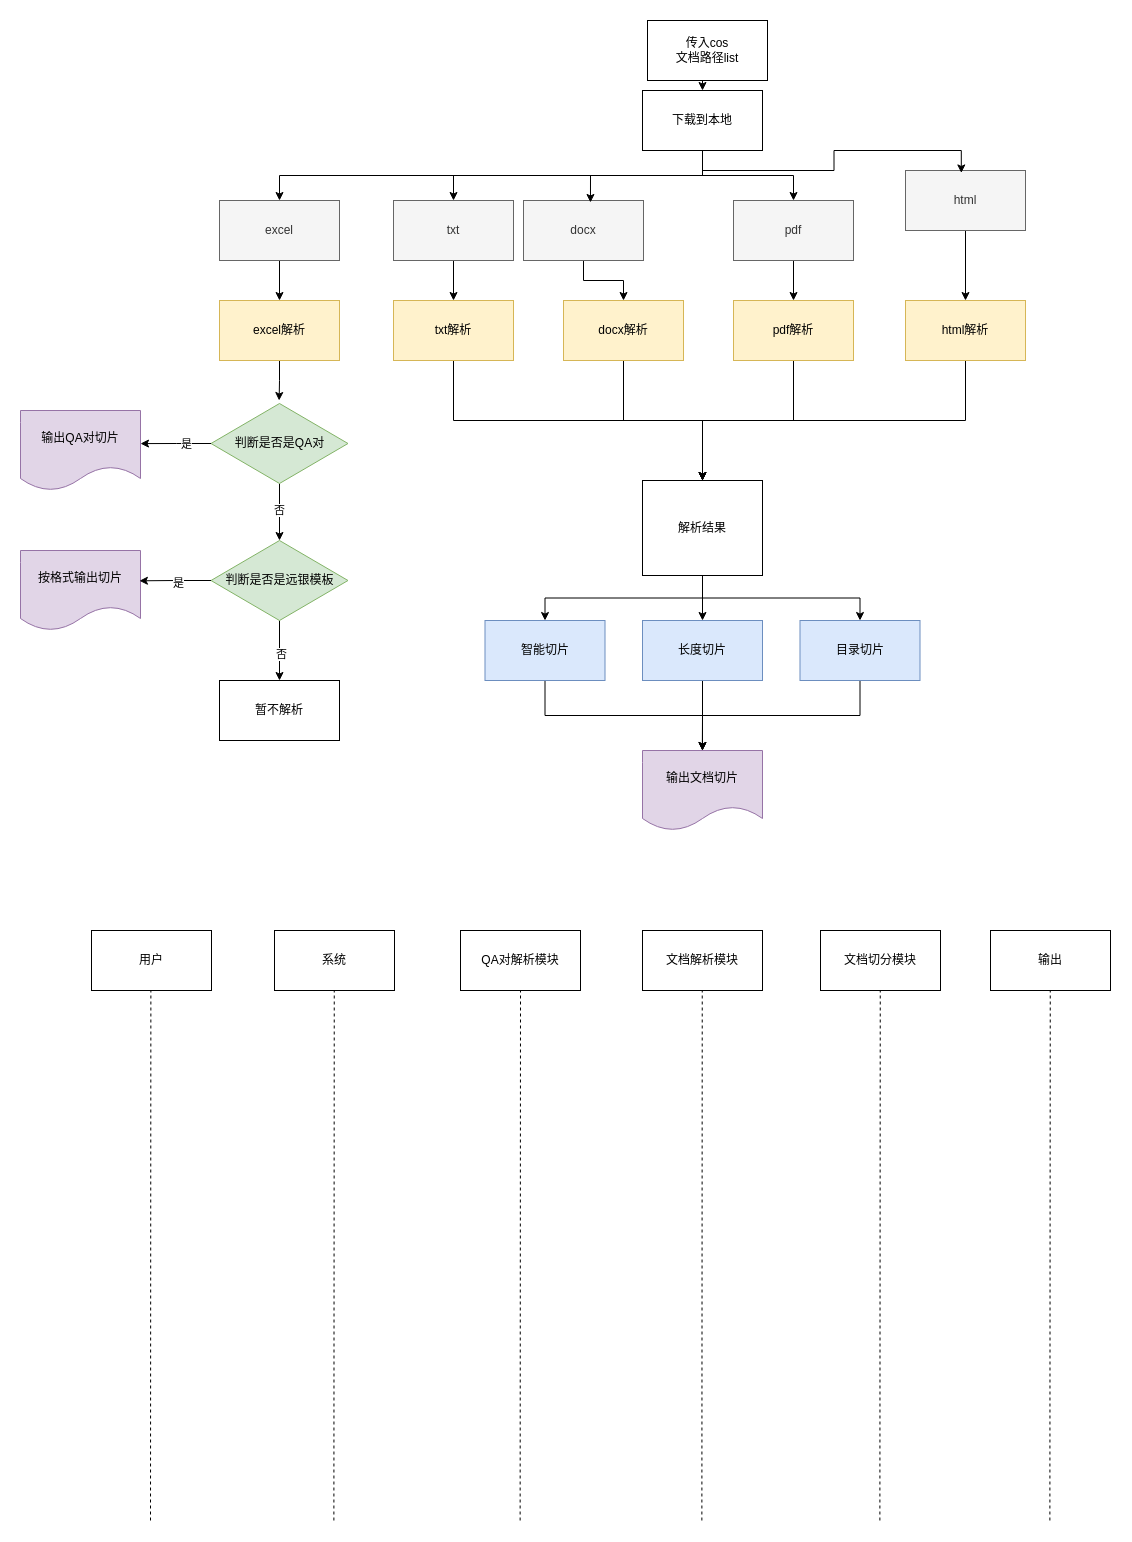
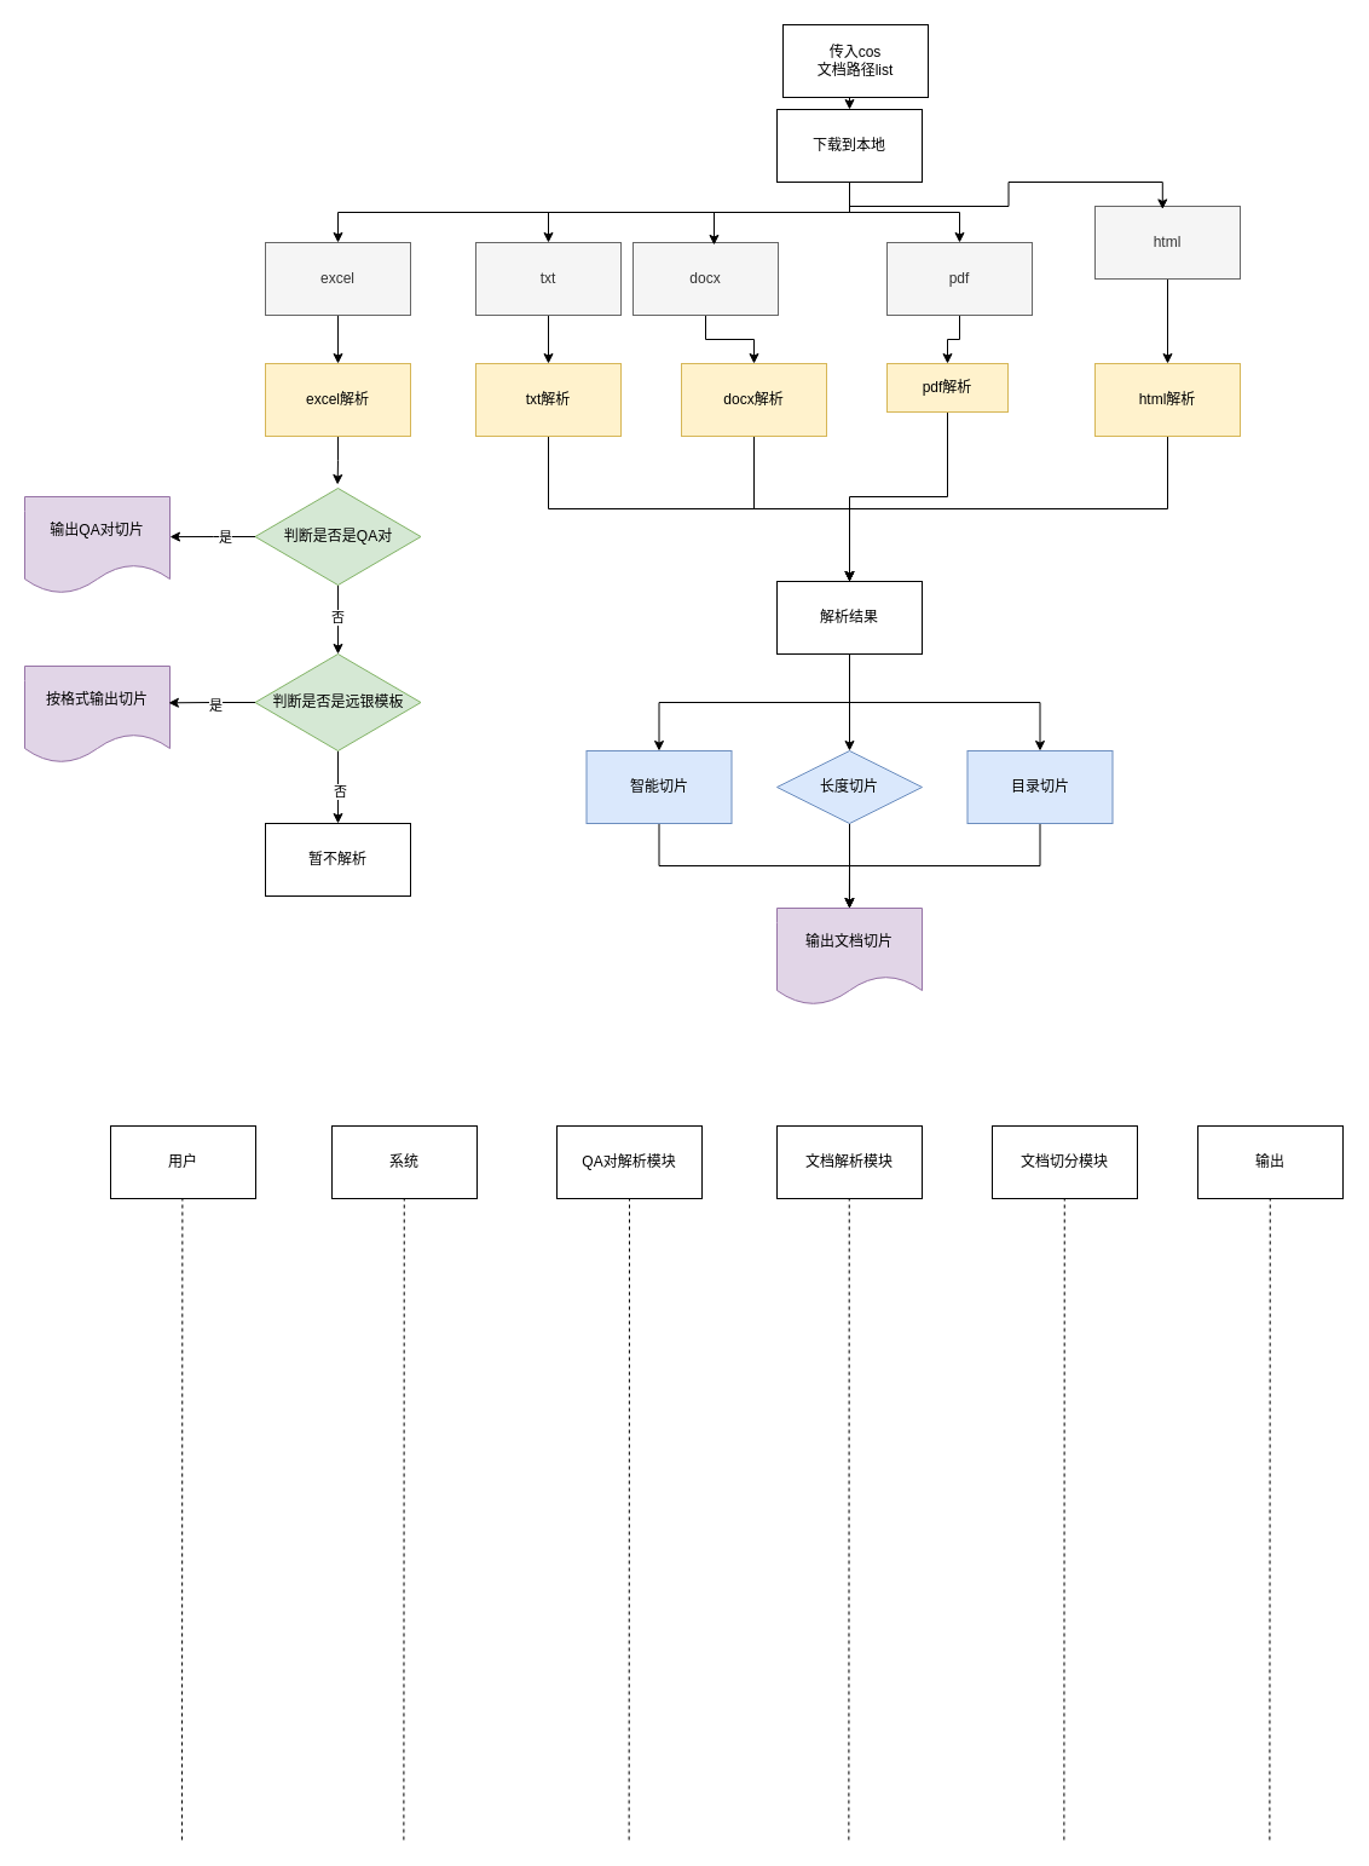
  <mxCell id="0" />
  <mxCell id="1" parent="0" />
  <mxCell id="2" style="edgeStyle=orthogonalEdgeStyle;rounded=0;orthogonalLoop=1;jettySize=auto;html=1;exitX=0.5;exitY=1;exitDx=0;exitDy=0;entryX=0.5;entryY=0;entryDx=0;entryDy=0;" parent="1" source="3" target="7" edge="1"><mxGeometry relative="1" as="geometry" /></mxCell>
  <mxCell id="3" value="传入cos&lt;div&gt;文档路径list&lt;/div&gt;" style="rounded=0;whiteSpace=wrap;html=1;" parent="1" vertex="1"><mxGeometry x="647" y="20" width="120" height="60" as="geometry" /></mxCell>
  <mxCell id="4" style="edgeStyle=orthogonalEdgeStyle;rounded=0;orthogonalLoop=1;jettySize=auto;html=1;exitX=0.5;exitY=1;exitDx=0;exitDy=0;entryX=0.5;entryY=0;entryDx=0;entryDy=0;" parent="1" source="7" target="13" edge="1"><mxGeometry relative="1" as="geometry" /></mxCell>
  <mxCell id="5" style="edgeStyle=orthogonalEdgeStyle;rounded=0;orthogonalLoop=1;jettySize=auto;html=1;exitX=0.5;exitY=1;exitDx=0;exitDy=0;entryX=0.5;entryY=0;entryDx=0;entryDy=0;" parent="1" source="7" target="9" edge="1"><mxGeometry relative="1" as="geometry" /></mxCell>
  <mxCell id="6" style="edgeStyle=orthogonalEdgeStyle;rounded=0;orthogonalLoop=1;jettySize=auto;html=1;exitX=0.5;exitY=1;exitDx=0;exitDy=0;" parent="1" source="7" target="19" edge="1"><mxGeometry relative="1" as="geometry" /></mxCell>
  <mxCell id="7" value="下载到本地" style="rounded=0;whiteSpace=wrap;html=1;" parent="1" vertex="1"><mxGeometry x="642" y="90" width="120" height="60" as="geometry" /></mxCell>
  <mxCell id="8" style="edgeStyle=orthogonalEdgeStyle;rounded=0;orthogonalLoop=1;jettySize=auto;html=1;exitX=0.5;exitY=1;exitDx=0;exitDy=0;entryX=0.5;entryY=0;entryDx=0;entryDy=0;" parent="1" source="9" target="33" edge="1"><mxGeometry relative="1" as="geometry" /></mxCell>
  <mxCell id="9" value="txt" style="rounded=0;whiteSpace=wrap;html=1;fillColor=#f5f5f5;fontColor=#333333;strokeColor=#666666;" parent="1" vertex="1"><mxGeometry x="393" y="200" width="120" height="60" as="geometry" /></mxCell>
  <mxCell id="10" style="edgeStyle=orthogonalEdgeStyle;rounded=0;orthogonalLoop=1;jettySize=auto;html=1;exitX=0.5;exitY=1;exitDx=0;exitDy=0;entryX=0.5;entryY=0;entryDx=0;entryDy=0;" parent="1" source="11" target="31" edge="1"><mxGeometry relative="1" as="geometry" /></mxCell>
  <mxCell id="11" value="docx" style="rounded=0;whiteSpace=wrap;html=1;fillColor=#f5f5f5;fontColor=#333333;strokeColor=#666666;" parent="1" vertex="1"><mxGeometry x="523" y="200" width="120" height="60" as="geometry" /></mxCell>
  <mxCell id="12" style="edgeStyle=orthogonalEdgeStyle;rounded=0;orthogonalLoop=1;jettySize=auto;html=1;exitX=0.5;exitY=1;exitDx=0;exitDy=0;entryX=0.5;entryY=0;entryDx=0;entryDy=0;" parent="1" source="13" target="40" edge="1"><mxGeometry relative="1" as="geometry" /></mxCell>
  <mxCell id="13" value="pdf" style="rounded=0;whiteSpace=wrap;html=1;fillColor=#f5f5f5;fontColor=#333333;strokeColor=#666666;" parent="1" vertex="1"><mxGeometry x="733" y="200" width="120" height="60" as="geometry" /></mxCell>
  <mxCell id="14" style="edgeStyle=orthogonalEdgeStyle;rounded=0;orthogonalLoop=1;jettySize=auto;html=1;exitX=0.5;exitY=1;exitDx=0;exitDy=0;" parent="1" source="15" target="26" edge="1"><mxGeometry relative="1" as="geometry" /></mxCell>
  <mxCell id="15" value="html" style="rounded=0;whiteSpace=wrap;html=1;fillColor=#f5f5f5;fontColor=#333333;strokeColor=#666666;" parent="1" vertex="1"><mxGeometry x="905" y="170" width="120" height="60" as="geometry" /></mxCell>
  <mxCell id="16" style="edgeStyle=orthogonalEdgeStyle;rounded=0;orthogonalLoop=1;jettySize=auto;html=1;exitX=0.5;exitY=1;exitDx=0;exitDy=0;entryX=0.558;entryY=0.033;entryDx=0;entryDy=0;entryPerimeter=0;" parent="1" source="7" target="11" edge="1"><mxGeometry relative="1" as="geometry" /></mxCell>
  <mxCell id="17" style="edgeStyle=orthogonalEdgeStyle;rounded=0;orthogonalLoop=1;jettySize=auto;html=1;exitX=0.5;exitY=1;exitDx=0;exitDy=0;entryX=0.465;entryY=0.041;entryDx=0;entryDy=0;entryPerimeter=0;" parent="1" source="7" target="15" edge="1"><mxGeometry relative="1" as="geometry" /></mxCell>
  <mxCell id="18" style="edgeStyle=orthogonalEdgeStyle;rounded=0;orthogonalLoop=1;jettySize=auto;html=1;exitX=0.5;exitY=1;exitDx=0;exitDy=0;entryX=0.5;entryY=0;entryDx=0;entryDy=0;" parent="1" source="19" target="28" edge="1"><mxGeometry relative="1" as="geometry" /></mxCell>
  <mxCell id="19" value="excel" style="rounded=0;whiteSpace=wrap;html=1;fillColor=#f5f5f5;fontColor=#333333;strokeColor=#666666;" parent="1" vertex="1"><mxGeometry x="219" y="200" width="120" height="60" as="geometry" /></mxCell>
  <mxCell id="20" style="edgeStyle=orthogonalEdgeStyle;rounded=0;orthogonalLoop=1;jettySize=auto;html=1;exitX=0;exitY=0.5;exitDx=0;exitDy=0;" parent="1" source="24" edge="1"><mxGeometry relative="1" as="geometry"><mxPoint x="140" y="443.105" as="targetPoint" /></mxGeometry></mxCell>
  <mxCell id="21" value="是" style="edgeLabel;html=1;align=center;verticalAlign=middle;resizable=0;points=[];" parent="20" vertex="1" connectable="0"><mxGeometry x="-0.31" relative="1" as="geometry"><mxPoint as="offset" /></mxGeometry></mxCell>
  <mxCell id="22" style="edgeStyle=orthogonalEdgeStyle;rounded=0;orthogonalLoop=1;jettySize=auto;html=1;exitX=0.5;exitY=1;exitDx=0;exitDy=0;entryX=0.5;entryY=0;entryDx=0;entryDy=0;" parent="1" source="24" target="45" edge="1"><mxGeometry relative="1" as="geometry" /></mxCell>
  <mxCell id="23" value="否" style="edgeLabel;html=1;align=center;verticalAlign=middle;resizable=0;points=[];" parent="22" vertex="1" connectable="0"><mxGeometry x="-0.08" y="-1" relative="1" as="geometry"><mxPoint as="offset" /></mxGeometry></mxCell>
  <mxCell id="24" value="判断是否是QA对" style="rhombus;whiteSpace=wrap;html=1;fillColor=#d5e8d4;strokeColor=#82b366;" parent="1" vertex="1"><mxGeometry x="210.5" y="403" width="137" height="80" as="geometry" /></mxCell>
  <mxCell id="25" style="edgeStyle=orthogonalEdgeStyle;rounded=0;orthogonalLoop=1;jettySize=auto;html=1;exitX=0.5;exitY=1;exitDx=0;exitDy=0;entryX=0.5;entryY=0;entryDx=0;entryDy=0;" parent="1" source="26" target="53" edge="1"><mxGeometry relative="1" as="geometry"><Array as="points"><mxPoint x="965" y="420" /><mxPoint x="702" y="420" /></Array></mxGeometry></mxCell>
  <mxCell id="26" value="html解析" style="rounded=0;whiteSpace=wrap;html=1;fillColor=#fff2cc;strokeColor=#d6b656;" parent="1" vertex="1"><mxGeometry x="905" y="300" width="120" height="60" as="geometry" /></mxCell>
  <mxCell id="27" style="edgeStyle=orthogonalEdgeStyle;rounded=0;orthogonalLoop=1;jettySize=auto;html=1;exitX=0.5;exitY=1;exitDx=0;exitDy=0;" parent="1" source="28" edge="1"><mxGeometry relative="1" as="geometry"><mxPoint x="278.632" y="400" as="targetPoint" /></mxGeometry></mxCell>
  <mxCell id="28" value="excel解析" style="rounded=0;whiteSpace=wrap;html=1;fillColor=#fff2cc;strokeColor=#d6b656;" parent="1" vertex="1"><mxGeometry x="219" y="300" width="120" height="60" as="geometry" /></mxCell>
  <mxCell id="29" value="输出QA对切片" style="shape=document;whiteSpace=wrap;html=1;boundedLbl=1;fillColor=#e1d5e7;strokeColor=#9673a6;" parent="1" vertex="1"><mxGeometry x="20" y="410" width="120" height="80" as="geometry" /></mxCell>
  <mxCell id="30" style="edgeStyle=orthogonalEdgeStyle;rounded=0;orthogonalLoop=1;jettySize=auto;html=1;exitX=0.5;exitY=1;exitDx=0;exitDy=0;entryX=0.5;entryY=0;entryDx=0;entryDy=0;" parent="1" source="31" target="53" edge="1"><mxGeometry relative="1" as="geometry" /></mxCell>
  <mxCell id="31" value="docx解析" style="rounded=0;whiteSpace=wrap;html=1;fillColor=#fff2cc;strokeColor=#d6b656;" parent="1" vertex="1"><mxGeometry x="563" y="300" width="120" height="60" as="geometry" /></mxCell>
  <mxCell id="32" style="edgeStyle=orthogonalEdgeStyle;rounded=0;orthogonalLoop=1;jettySize=auto;html=1;exitX=0.5;exitY=1;exitDx=0;exitDy=0;entryX=0.5;entryY=0;entryDx=0;entryDy=0;" parent="1" source="33" target="53" edge="1"><mxGeometry relative="1" as="geometry"><mxPoint x="700" y="470" as="targetPoint" /></mxGeometry></mxCell>
  <mxCell id="33" value="txt解析" style="rounded=0;whiteSpace=wrap;html=1;fillColor=#fff2cc;strokeColor=#d6b656;" parent="1" vertex="1"><mxGeometry x="393" y="300" width="120" height="60" as="geometry" /></mxCell>
  <mxCell id="34" style="edgeStyle=orthogonalEdgeStyle;rounded=0;orthogonalLoop=1;jettySize=auto;html=1;exitX=0.5;exitY=1;exitDx=0;exitDy=0;entryX=0.5;entryY=0;entryDx=0;entryDy=0;" parent="1" source="35" target="38" edge="1"><mxGeometry relative="1" as="geometry" /></mxCell>
  <mxCell id="35" value="智能切片" style="rounded=0;whiteSpace=wrap;html=1;fillColor=#dae8fc;strokeColor=#6c8ebf;" parent="1" vertex="1"><mxGeometry x="484.5" y="620" width="120" height="60" as="geometry" /></mxCell>
  <mxCell id="36" style="edgeStyle=orthogonalEdgeStyle;rounded=0;orthogonalLoop=1;jettySize=auto;html=1;exitX=0.5;exitY=1;exitDx=0;exitDy=0;" parent="1" source="37" edge="1"><mxGeometry relative="1" as="geometry"><mxPoint x="701.842" y="750" as="targetPoint" /></mxGeometry></mxCell>
- <mxCell id="37" value="长度切片" style="rounded=0;whiteSpace=wrap;html=1;fillColor=#dae8fc;strokeColor=#6c8ebf;" parent="1" vertex="1"><mxGeometry x="642" y="620" width="120" height="60" as="geometry" /></mxCell>
+ <mxCell id="37" value="长度切片" style="rhombus;whiteSpace=wrap;html=1;fillColor=#dae8fc;strokeColor=#6c8ebf;" parent="1" vertex="1"><mxGeometry x="642" y="620" width="120" height="60" as="geometry" /></mxCell>
  <mxCell id="38" value="输出文档切片" style="shape=document;whiteSpace=wrap;html=1;boundedLbl=1;fillColor=#e1d5e7;strokeColor=#9673a6;" parent="1" vertex="1"><mxGeometry x="642" y="750" width="120" height="80" as="geometry" /></mxCell>
  <mxCell id="39" style="edgeStyle=orthogonalEdgeStyle;rounded=0;orthogonalLoop=1;jettySize=auto;html=1;exitX=0.5;exitY=1;exitDx=0;exitDy=0;entryX=0.5;entryY=0;entryDx=0;entryDy=0;" parent="1" source="40" target="53" edge="1"><mxGeometry relative="1" as="geometry" /></mxCell>
- <mxCell id="40" value="pdf解析" style="rounded=0;whiteSpace=wrap;html=1;fillColor=#fff2cc;strokeColor=#d6b656;" parent="1" vertex="1"><mxGeometry x="733" y="300" width="120" height="60" as="geometry" /></mxCell>
+ <mxCell id="40" value="pdf解析" style="rounded=0;whiteSpace=wrap;html=1;fillColor=#fff2cc;strokeColor=#d6b656;" parent="1" vertex="1"><mxGeometry x="733" y="300" width="100" height="40" as="geometry" /></mxCell>
  <mxCell id="41" style="edgeStyle=orthogonalEdgeStyle;rounded=0;orthogonalLoop=1;jettySize=auto;html=1;exitX=0.5;exitY=1;exitDx=0;exitDy=0;entryX=0.5;entryY=0;entryDx=0;entryDy=0;" parent="1" source="42" target="38" edge="1"><mxGeometry relative="1" as="geometry" /></mxCell>
  <mxCell id="42" value="目录切片" style="rounded=0;whiteSpace=wrap;html=1;fillColor=#dae8fc;strokeColor=#6c8ebf;" parent="1" vertex="1"><mxGeometry x="799.5" y="620" width="120" height="60" as="geometry" /></mxCell>
  <mxCell id="43" style="edgeStyle=orthogonalEdgeStyle;rounded=0;orthogonalLoop=1;jettySize=auto;html=1;exitX=0.5;exitY=1;exitDx=0;exitDy=0;" parent="1" source="45" edge="1"><mxGeometry relative="1" as="geometry"><mxPoint x="279" y="680" as="targetPoint" /></mxGeometry></mxCell>
  <mxCell id="44" value="否" style="edgeLabel;html=1;align=center;verticalAlign=middle;resizable=0;points=[];" parent="43" vertex="1" connectable="0"><mxGeometry x="0.124" y="1" relative="1" as="geometry"><mxPoint as="offset" /></mxGeometry></mxCell>
  <mxCell id="45" value="判断是否是远银模板" style="rhombus;whiteSpace=wrap;html=1;fillColor=#d5e8d4;strokeColor=#82b366;" parent="1" vertex="1"><mxGeometry x="210.5" y="540" width="137" height="80" as="geometry" /></mxCell>
  <mxCell id="46" value="按格式输出切片" style="shape=document;whiteSpace=wrap;html=1;boundedLbl=1;fillColor=#e1d5e7;strokeColor=#9673a6;" parent="1" vertex="1"><mxGeometry x="20" y="550" width="120" height="80" as="geometry" /></mxCell>
  <mxCell id="47" style="edgeStyle=orthogonalEdgeStyle;rounded=0;orthogonalLoop=1;jettySize=auto;html=1;exitX=0;exitY=0.5;exitDx=0;exitDy=0;entryX=0.991;entryY=0.379;entryDx=0;entryDy=0;entryPerimeter=0;" parent="1" source="45" target="46" edge="1"><mxGeometry relative="1" as="geometry" /></mxCell>
  <mxCell id="48" value="是" style="edgeLabel;html=1;align=center;verticalAlign=middle;resizable=0;points=[];" parent="47" vertex="1" connectable="0"><mxGeometry x="-0.056" y="2" relative="1" as="geometry"><mxPoint x="1" as="offset" /></mxGeometry></mxCell>
  <mxCell id="49" value="暂不解析" style="rounded=0;whiteSpace=wrap;html=1;" parent="1" vertex="1"><mxGeometry x="219" y="680" width="120" height="60" as="geometry" /></mxCell>
  <mxCell id="50" style="edgeStyle=orthogonalEdgeStyle;rounded=0;orthogonalLoop=1;jettySize=auto;html=1;exitX=0.5;exitY=1;exitDx=0;exitDy=0;entryX=0.5;entryY=0;entryDx=0;entryDy=0;" parent="1" source="53" target="35" edge="1"><mxGeometry relative="1" as="geometry" /></mxCell>
  <mxCell id="51" style="edgeStyle=orthogonalEdgeStyle;rounded=0;orthogonalLoop=1;jettySize=auto;html=1;exitX=0.5;exitY=1;exitDx=0;exitDy=0;entryX=0.5;entryY=0;entryDx=0;entryDy=0;" parent="1" source="53" target="37" edge="1"><mxGeometry relative="1" as="geometry" /></mxCell>
  <mxCell id="52" style="edgeStyle=orthogonalEdgeStyle;rounded=0;orthogonalLoop=1;jettySize=auto;html=1;exitX=0.5;exitY=1;exitDx=0;exitDy=0;entryX=0.5;entryY=0;entryDx=0;entryDy=0;" parent="1" source="53" target="42" edge="1"><mxGeometry relative="1" as="geometry" /></mxCell>
- <mxCell id="53" value="解析结果" style="rounded=0;whiteSpace=wrap;html=1;" parent="1" vertex="1"><mxGeometry x="642" y="480" width="120" height="95" as="geometry" /></mxCell>
+ <mxCell id="53" value="解析结果" style="rounded=0;whiteSpace=wrap;html=1;" parent="1" vertex="1"><mxGeometry x="642" y="480" width="120" height="60" as="geometry" /></mxCell>
  <mxCell id="54" value="用户" style="rounded=0;whiteSpace=wrap;html=1;" vertex="1" parent="1"><mxGeometry x="91" y="930" width="120" height="60" as="geometry" /></mxCell>
  <mxCell id="55" value="系统" style="rounded=0;whiteSpace=wrap;html=1;" vertex="1" parent="1"><mxGeometry x="274" y="930" width="120" height="60" as="geometry" /></mxCell>
  <mxCell id="56" value="文档解析模块" style="rounded=0;whiteSpace=wrap;html=1;" vertex="1" parent="1"><mxGeometry x="642" y="930" width="120" height="60" as="geometry" /></mxCell>
  <mxCell id="57" value="文档切分模块" style="rounded=0;whiteSpace=wrap;html=1;" vertex="1" parent="1"><mxGeometry x="820" y="930" width="120" height="60" as="geometry" /></mxCell>
  <mxCell id="58" value="QA对解析模块" style="rounded=0;whiteSpace=wrap;html=1;" vertex="1" parent="1"><mxGeometry x="460" y="930" width="120" height="60" as="geometry" /></mxCell>
  <mxCell id="59" value="输出" style="rounded=0;whiteSpace=wrap;html=1;" vertex="1" parent="1"><mxGeometry x="990" y="930" width="120" height="60" as="geometry" /></mxCell>
  <mxCell id="60" value="" style="endArrow=none;dashed=1;html=1;rounded=0;" edge="1" parent="1"><mxGeometry width="50" height="50" relative="1" as="geometry"><mxPoint x="150" y="1520" as="sourcePoint" /><mxPoint x="150.38" y="990" as="targetPoint" /></mxGeometry></mxCell>
  <mxCell id="61" value="" style="endArrow=none;dashed=1;html=1;rounded=0;" edge="1" parent="1"><mxGeometry width="50" height="50" relative="1" as="geometry"><mxPoint x="333.38" y="1520" as="sourcePoint" /><mxPoint x="333.76" y="990" as="targetPoint" /></mxGeometry></mxCell>
  <mxCell id="62" value="" style="endArrow=none;dashed=1;html=1;rounded=0;" edge="1" parent="1"><mxGeometry width="50" height="50" relative="1" as="geometry"><mxPoint x="519.63" y="1520" as="sourcePoint" /><mxPoint x="520.01" y="990" as="targetPoint" /></mxGeometry></mxCell>
  <mxCell id="63" value="" style="endArrow=none;dashed=1;html=1;rounded=0;" edge="1" parent="1"><mxGeometry width="50" height="50" relative="1" as="geometry"><mxPoint x="701.37" y="1520" as="sourcePoint" /><mxPoint x="701.75" y="990" as="targetPoint" /></mxGeometry></mxCell>
  <mxCell id="64" value="" style="endArrow=none;dashed=1;html=1;rounded=0;" edge="1" parent="1"><mxGeometry width="50" height="50" relative="1" as="geometry"><mxPoint x="879.38" y="1520" as="sourcePoint" /><mxPoint x="879.76" y="990" as="targetPoint" /></mxGeometry></mxCell>
  <mxCell id="65" value="" style="endArrow=none;dashed=1;html=1;rounded=0;" edge="1" parent="1"><mxGeometry width="50" height="50" relative="1" as="geometry"><mxPoint x="1049.38" y="1520" as="sourcePoint" /><mxPoint x="1049.76" y="990" as="targetPoint" /></mxGeometry></mxCell>
